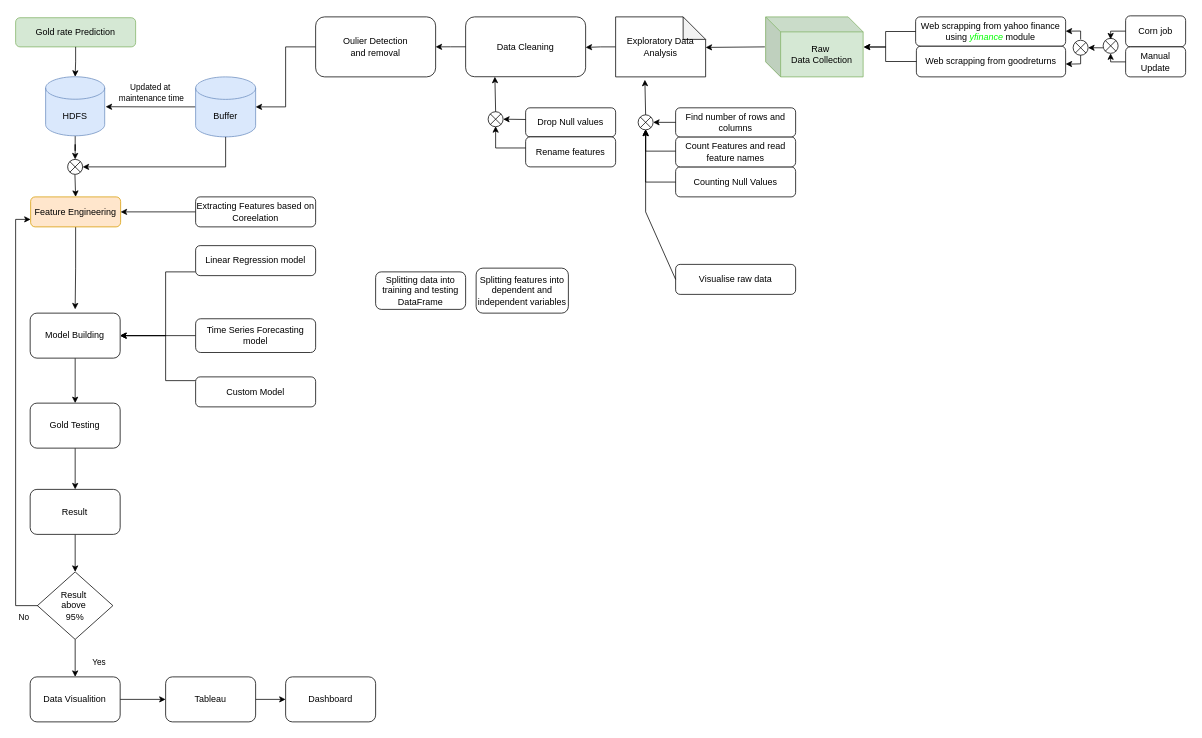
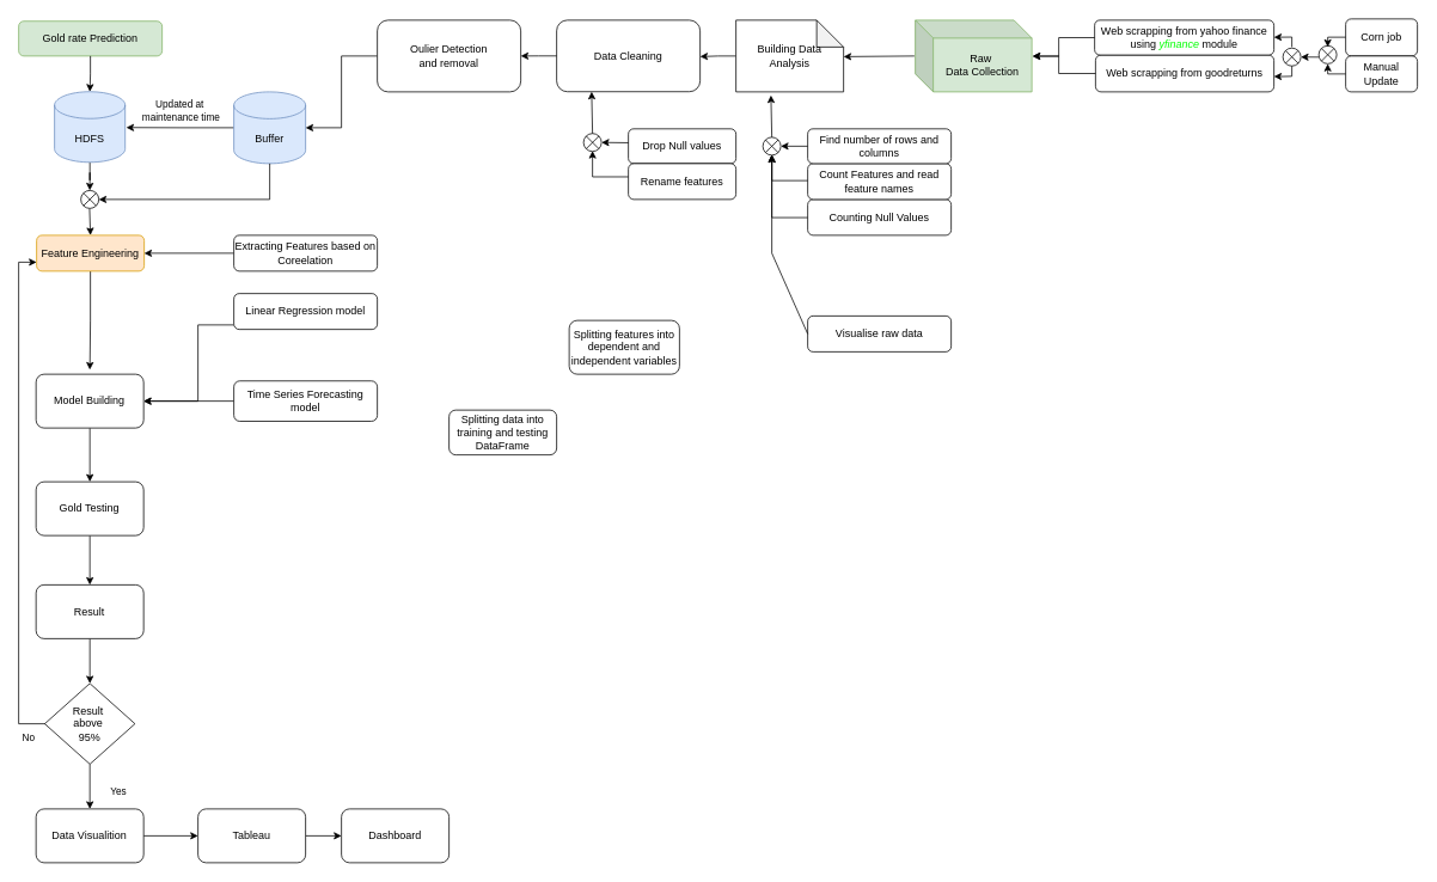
  <mxCell id="0" />
  <mxCell id="1" parent="0" />
  <mxCell id="2" value="Gold rate Prediction" style="rounded=1;whiteSpace=wrap;html=1;fontSize=12;glass=0;strokeWidth=1;shadow=0;fillColor=#d5e8d4;strokeColor=#82b366;" parent="1" vertex="1"><mxGeometry x="20" y="23.13" width="160" height="38.87" as="geometry" /></mxCell>
  <mxCell id="3" value="Web scrapping from&amp;nbsp;goodreturns" style="rounded=1;whiteSpace=wrap;html=1;fontSize=12;glass=0;strokeWidth=1;shadow=0;" parent="1" vertex="1"><mxGeometry x="1221" y="60.88" width="199" height="41.12" as="geometry" /></mxCell>
  <mxCell id="4" value="Web scrapping from yahoo finance using &lt;i&gt;&lt;font color=&quot;#00ff00&quot;&gt;yfinance&lt;/font&gt;&lt;/i&gt; module" style="rounded=1;whiteSpace=wrap;html=1;fontSize=12;glass=0;strokeWidth=1;shadow=0;" parent="1" vertex="1"><mxGeometry x="1220" y="22" width="200" height="38.88" as="geometry" /></mxCell>
  <mxCell id="5" value="Raw&amp;nbsp;&lt;div&gt;Data Collection&lt;/div&gt;" style="shape=cube;whiteSpace=wrap;html=1;boundedLbl=1;backgroundOutline=1;darkOpacity=0.05;darkOpacity2=0.1;fillColor=#d5e8d4;strokeColor=#82b366;" parent="1" vertex="1"><mxGeometry x="1020" y="22" width="130" height="80" as="geometry" /></mxCell>
  <mxCell id="6" style="edgeStyle=orthogonalEdgeStyle;rounded=0;orthogonalLoop=1;jettySize=auto;html=1;entryX=1;entryY=0.51;entryDx=0;entryDy=0;entryPerimeter=0;" parent="1" source="7" target="10" edge="1"><mxGeometry relative="1" as="geometry"><mxPoint x="660" y="265.75" as="targetPoint" /></mxGeometry></mxCell>
- <mxCell id="7" value="Exploratory Data Analysis" style="shape=note;whiteSpace=wrap;html=1;backgroundOutline=1;darkOpacity=0.05;" parent="1" vertex="1"><mxGeometry x="820" y="22" width="120" height="80" as="geometry" /></mxCell>
+ <mxCell id="7" value="Building Data Analysis" style="shape=note;whiteSpace=wrap;html=1;backgroundOutline=1;darkOpacity=0.05;" parent="1" vertex="1"><mxGeometry x="820" y="22" width="120" height="80" as="geometry" /></mxCell>
  <mxCell id="8" style="edgeStyle=orthogonalEdgeStyle;rounded=0;orthogonalLoop=1;jettySize=auto;html=1;entryX=0.5;entryY=0;entryDx=0;entryDy=0;entryPerimeter=0;" parent="1" source="9" target="76" edge="1"><mxGeometry relative="1" as="geometry"><mxPoint x="97.035" y="202" as="targetPoint" /></mxGeometry></mxCell>
  <mxCell id="9" value="HDFS" style="shape=cylinder3;whiteSpace=wrap;html=1;boundedLbl=1;backgroundOutline=1;size=15;fillColor=#dae8fc;strokeColor=#6c8ebf;" parent="1" vertex="1"><mxGeometry x="60" y="101.81" width="78.75" height="78.75" as="geometry" /></mxCell>
  <mxCell id="10" value="Data Cleaning" style="rounded=1;whiteSpace=wrap;html=1;" parent="1" vertex="1"><mxGeometry x="620" y="22" width="160" height="79.81" as="geometry" /></mxCell>
  <mxCell id="11" style="edgeStyle=orthogonalEdgeStyle;rounded=0;orthogonalLoop=1;jettySize=auto;html=1;" parent="1" source="12" edge="1"><mxGeometry relative="1" as="geometry"><mxPoint x="99.38" y="412" as="targetPoint" /></mxGeometry></mxCell>
  <mxCell id="12" value="Feature Engineering" style="rounded=1;whiteSpace=wrap;html=1;fillColor=#ffe6cc;strokeColor=#d79b00;" parent="1" vertex="1"><mxGeometry x="40" y="262" width="120" height="40" as="geometry" /></mxCell>
  <mxCell id="13" style="edgeStyle=orthogonalEdgeStyle;rounded=0;orthogonalLoop=1;jettySize=auto;html=1;entryX=0.5;entryY=0;entryDx=0;entryDy=0;" parent="1" source="14" target="22" edge="1"><mxGeometry relative="1" as="geometry" /></mxCell>
  <mxCell id="14" value="Model Building" style="rounded=1;whiteSpace=wrap;html=1;" parent="1" vertex="1"><mxGeometry x="39.38" y="417" width="120" height="60" as="geometry" /></mxCell>
  <mxCell id="15" style="edgeStyle=orthogonalEdgeStyle;rounded=0;orthogonalLoop=1;jettySize=auto;html=1;entryX=1;entryY=0.5;entryDx=0;entryDy=0;" parent="1" source="16" target="14" edge="1"><mxGeometry relative="1" as="geometry"><Array as="points"><mxPoint x="220" y="362" /><mxPoint x="220" y="447" /></Array></mxGeometry></mxCell>
  <mxCell id="16" value="Linear Regression model" style="rounded=1;whiteSpace=wrap;html=1;" parent="1" vertex="1"><mxGeometry x="260" y="327" width="160" height="40" as="geometry" /></mxCell>
  <mxCell id="17" style="edgeStyle=orthogonalEdgeStyle;rounded=0;orthogonalLoop=1;jettySize=auto;html=1;entryX=1;entryY=0.5;entryDx=0;entryDy=0;" parent="1" source="18" target="14" edge="1"><mxGeometry relative="1" as="geometry" /></mxCell>
  <mxCell id="18" value="Time Series F&lt;span style=&quot;background-color: initial;&quot;&gt;orecasting model&lt;/span&gt;" style="rounded=1;whiteSpace=wrap;html=1;" parent="1" vertex="1"><mxGeometry x="260" y="424.5" width="160" height="45" as="geometry" /></mxCell>
- <mxCell id="19" style="edgeStyle=orthogonalEdgeStyle;rounded=0;orthogonalLoop=1;jettySize=auto;html=1;entryX=1;entryY=0.5;entryDx=0;entryDy=0;" parent="1" source="20" target="14" edge="1"><mxGeometry relative="1" as="geometry"><Array as="points"><mxPoint x="220" y="507" /><mxPoint x="220" y="447" /></Array></mxGeometry></mxCell>
- <mxCell id="20" value="Custom Model" style="rounded=1;whiteSpace=wrap;html=1;" parent="1" vertex="1"><mxGeometry x="260" y="502" width="160" height="40" as="geometry" /></mxCell>
  <mxCell id="21" style="edgeStyle=orthogonalEdgeStyle;rounded=0;orthogonalLoop=1;jettySize=auto;html=1;entryX=0.5;entryY=0;entryDx=0;entryDy=0;" parent="1" source="22" target="24" edge="1"><mxGeometry relative="1" as="geometry" /></mxCell>
  <mxCell id="22" value="Gold Testing" style="rounded=1;whiteSpace=wrap;html=1;" parent="1" vertex="1"><mxGeometry x="39.38" y="537" width="120" height="60" as="geometry" /></mxCell>
  <mxCell id="23" style="edgeStyle=orthogonalEdgeStyle;rounded=0;orthogonalLoop=1;jettySize=auto;html=1;entryX=0.5;entryY=0;entryDx=0;entryDy=0;" parent="1" source="24" target="28" edge="1"><mxGeometry relative="1" as="geometry" /></mxCell>
  <mxCell id="24" value="Result" style="rounded=1;whiteSpace=wrap;html=1;" parent="1" vertex="1"><mxGeometry x="39.38" y="652" width="120" height="60" as="geometry" /></mxCell>
  <mxCell id="25" style="edgeStyle=orthogonalEdgeStyle;rounded=0;orthogonalLoop=1;jettySize=auto;html=1;entryX=0.5;entryY=0;entryDx=0;entryDy=0;" parent="1" source="28" target="30" edge="1"><mxGeometry relative="1" as="geometry" /></mxCell>
  <mxCell id="26" value="No" style="edgeLabel;html=1;align=center;verticalAlign=middle;resizable=0;points=[];" parent="25" vertex="1" connectable="0"><mxGeometry x="-0.096" y="-1" relative="1" as="geometry"><mxPoint x="-68" y="-53" as="offset" /></mxGeometry></mxCell>
  <mxCell id="27" style="edgeStyle=orthogonalEdgeStyle;rounded=0;orthogonalLoop=1;jettySize=auto;html=1;" parent="1" edge="1"><mxGeometry relative="1" as="geometry"><Array as="points"><mxPoint x="20" y="807" /><mxPoint x="20" y="292" /></Array><mxPoint x="59.07" y="807" as="sourcePoint" /><mxPoint x="40" y="292" as="targetPoint" /></mxGeometry></mxCell>
  <mxCell id="28" value="Result&amp;nbsp;&lt;div&gt;above&amp;nbsp;&lt;/div&gt;&lt;div&gt;95%&lt;/div&gt;" style="rhombus;whiteSpace=wrap;html=1;" parent="1" vertex="1"><mxGeometry x="49.07" y="762" width="100.62" height="90" as="geometry" /></mxCell>
  <mxCell id="29" style="edgeStyle=orthogonalEdgeStyle;rounded=0;orthogonalLoop=1;jettySize=auto;html=1;exitX=1;exitY=0.5;exitDx=0;exitDy=0;entryX=0;entryY=0.5;entryDx=0;entryDy=0;" edge="1" parent="1" source="30" target="33"><mxGeometry relative="1" as="geometry" /></mxCell>
  <mxCell id="30" value="Data Visualition" style="rounded=1;whiteSpace=wrap;html=1;" parent="1" vertex="1"><mxGeometry x="39.38" y="902" width="120" height="60" as="geometry" /></mxCell>
  <mxCell id="31" value="Dashboard" style="rounded=1;whiteSpace=wrap;html=1;" parent="1" vertex="1"><mxGeometry x="380" y="902" width="120" height="60" as="geometry" /></mxCell>
  <mxCell id="32" style="edgeStyle=orthogonalEdgeStyle;rounded=0;orthogonalLoop=1;jettySize=auto;html=1;exitX=1;exitY=0.5;exitDx=0;exitDy=0;" edge="1" parent="1" source="33" target="31"><mxGeometry relative="1" as="geometry" /></mxCell>
  <mxCell id="33" value="Tableau" style="rounded=1;whiteSpace=wrap;html=1;" parent="1" vertex="1"><mxGeometry x="220" y="902" width="120" height="60" as="geometry" /></mxCell>
  <mxCell id="34" style="edgeStyle=orthogonalEdgeStyle;rounded=0;orthogonalLoop=1;jettySize=auto;html=1;entryX=1;entryY=0.5;entryDx=0;entryDy=0;entryPerimeter=0;" parent="1" source="73" target="51" edge="1"><mxGeometry relative="1" as="geometry" /></mxCell>
  <mxCell id="35" style="edgeStyle=orthogonalEdgeStyle;rounded=0;orthogonalLoop=1;jettySize=auto;html=1;entryX=0.5;entryY=0;entryDx=0;entryDy=0;entryPerimeter=0;" parent="1" source="2" target="9" edge="1"><mxGeometry relative="1" as="geometry"><mxPoint x="190" y="112" as="targetPoint" /></mxGeometry></mxCell>
  <mxCell id="36" style="edgeStyle=orthogonalEdgeStyle;rounded=0;orthogonalLoop=1;jettySize=auto;html=1;" parent="1" source="37" target="12" edge="1"><mxGeometry relative="1" as="geometry" /></mxCell>
  <mxCell id="37" value="Extracting Features based on Coreelation" style="rounded=1;whiteSpace=wrap;html=1;" parent="1" vertex="1"><mxGeometry x="260" y="262" width="160" height="40" as="geometry" /></mxCell>
  <mxCell id="38" style="edgeStyle=orthogonalEdgeStyle;rounded=0;orthogonalLoop=1;jettySize=auto;html=1;entryX=1.005;entryY=0.504;entryDx=0;entryDy=0;entryPerimeter=0;" parent="1" source="4" target="5" edge="1"><mxGeometry relative="1" as="geometry"><Array as="points"><mxPoint x="1180" y="41" /><mxPoint x="1180" y="62" /></Array></mxGeometry></mxCell>
  <mxCell id="39" style="edgeStyle=orthogonalEdgeStyle;rounded=0;orthogonalLoop=1;jettySize=auto;html=1;entryX=1.008;entryY=0.5;entryDx=0;entryDy=0;entryPerimeter=0;" parent="1" source="3" target="5" edge="1"><mxGeometry relative="1" as="geometry"><mxPoint x="1150" y="68" as="targetPoint" /><Array as="points"><mxPoint x="1180" y="81" /><mxPoint x="1180" y="62" /></Array></mxGeometry></mxCell>
  <mxCell id="40" value="Counting Null Values" style="rounded=1;whiteSpace=wrap;html=1;fontSize=12;glass=0;strokeWidth=1;shadow=0;" parent="1" vertex="1"><mxGeometry x="900" y="222" width="160" height="40" as="geometry" /></mxCell>
  <mxCell id="41" value="Count Features and read feature names" style="rounded=1;whiteSpace=wrap;html=1;fontSize=12;glass=0;strokeWidth=1;shadow=0;" parent="1" vertex="1"><mxGeometry x="900" y="182" width="160" height="40" as="geometry" /></mxCell>
  <mxCell id="42" value="Find number of rows and columns" style="rounded=1;whiteSpace=wrap;html=1;fontSize=12;glass=0;strokeWidth=1;shadow=0;" parent="1" vertex="1"><mxGeometry x="900" y="143.25" width="160" height="38.75" as="geometry" /></mxCell>
  <mxCell id="43" value="Visualise raw data" style="rounded=1;whiteSpace=wrap;html=1;fontSize=12;glass=0;strokeWidth=1;shadow=0;" parent="1" vertex="1"><mxGeometry x="900" y="352" width="160" height="40" as="geometry" /></mxCell>
  <mxCell id="44" value="Drop Null values" style="rounded=1;whiteSpace=wrap;html=1;" parent="1" vertex="1"><mxGeometry x="700" y="143.26" width="120" height="38.74" as="geometry" /></mxCell>
  <mxCell id="45" value="Rename features" style="rounded=1;whiteSpace=wrap;html=1;" parent="1" vertex="1"><mxGeometry x="700" y="182" width="120" height="40" as="geometry" /></mxCell>
  <mxCell id="46" value="Yes" style="edgeLabel;html=1;align=center;verticalAlign=middle;resizable=0;points=[];" parent="1" vertex="1" connectable="0"><mxGeometry x="130.38" y="881.8" as="geometry" /></mxCell>
  <mxCell id="47" value="Splitting features into dependent and independent variables" style="rounded=1;whiteSpace=wrap;html=1;" parent="1" vertex="1"><mxGeometry x="634" y="357" width="123" height="60" as="geometry" /></mxCell>
- <mxCell id="48" value="Splitting data into training and testing DataFrame" style="rounded=1;whiteSpace=wrap;html=1;" parent="1" vertex="1"><mxGeometry x="500" y="362" width="120" height="50" as="geometry" /></mxCell>
+ <mxCell id="48" value="Splitting data into training and testing DataFrame" style="rounded=1;whiteSpace=wrap;html=1;" parent="1" vertex="1"><mxGeometry x="500" y="457" width="120" height="50" as="geometry" /></mxCell>
  <mxCell id="49" style="edgeStyle=orthogonalEdgeStyle;rounded=0;orthogonalLoop=1;jettySize=auto;html=1;" edge="1" parent="1" source="51"><mxGeometry relative="1" as="geometry"><mxPoint x="140" y="141.81" as="targetPoint" /></mxGeometry></mxCell>
  <mxCell id="50" value="Updated at&amp;nbsp;&lt;div&gt;maintenance time&lt;/div&gt;" style="edgeLabel;html=1;align=center;verticalAlign=middle;resizable=0;points=[];" vertex="1" connectable="0" parent="49"><mxGeometry x="0.062" y="2" relative="1" as="geometry"><mxPoint x="4" y="-22" as="offset" /></mxGeometry></mxCell>
  <mxCell id="51" value="&lt;div&gt;&lt;span style=&quot;background-color: initial;&quot;&gt;Buffer&lt;/span&gt;&lt;br&gt;&lt;/div&gt;" style="shape=cylinder3;whiteSpace=wrap;html=1;boundedLbl=1;backgroundOutline=1;size=15;fillColor=#dae8fc;strokeColor=#6c8ebf;" vertex="1" parent="1"><mxGeometry x="260" y="102" width="80" height="80" as="geometry" /></mxCell>
  <mxCell id="52" value="" style="endArrow=classic;html=1;rounded=0;exitX=0.5;exitY=1;exitDx=0;exitDy=0;exitPerimeter=0;entryX=1;entryY=0.5;entryDx=0;entryDy=0;entryPerimeter=0;" edge="1" parent="1" source="51" target="76"><mxGeometry width="50" height="50" relative="1" as="geometry"><mxPoint x="189.07" y="340.75" as="sourcePoint" /><mxPoint x="110" y="212" as="targetPoint" /><Array as="points"><mxPoint x="300" y="222" /></Array></mxGeometry></mxCell>
  <mxCell id="53" value="" style="endArrow=classic;html=1;rounded=0;" edge="1" parent="1"><mxGeometry width="50" height="50" relative="1" as="geometry"><mxPoint x="99.07" y="232" as="sourcePoint" /><mxPoint x="100" y="262" as="targetPoint" /></mxGeometry></mxCell>
  <mxCell id="54" value="Corn job" style="rounded=1;whiteSpace=wrap;html=1;" vertex="1" parent="1"><mxGeometry x="1500" y="20.63" width="80" height="41.37" as="geometry" /></mxCell>
  <mxCell id="55" value="Manual Update" style="rounded=1;whiteSpace=wrap;html=1;" vertex="1" parent="1"><mxGeometry x="1500" y="62" width="80" height="40" as="geometry" /></mxCell>
  <mxCell id="56" value="" style="verticalLabelPosition=bottom;verticalAlign=top;html=1;shape=mxgraph.flowchart.or;" vertex="1" parent="1"><mxGeometry x="1470" y="50.63" width="20" height="20" as="geometry" /></mxCell>
  <mxCell id="57" value="" style="verticalLabelPosition=bottom;verticalAlign=top;html=1;shape=mxgraph.flowchart.or;" vertex="1" parent="1"><mxGeometry x="1430" y="53.13" width="20" height="20" as="geometry" /></mxCell>
  <mxCell id="58" value="" style="endArrow=classic;html=1;rounded=0;entryX=1;entryY=0.5;entryDx=0;entryDy=0;entryPerimeter=0;exitX=-0.008;exitY=0.631;exitDx=0;exitDy=0;exitPerimeter=0;" edge="1" parent="1" source="56" target="57"><mxGeometry width="50" height="50" relative="1" as="geometry"><mxPoint x="1460" y="121.88" as="sourcePoint" /><mxPoint x="1510" y="71.88" as="targetPoint" /></mxGeometry></mxCell>
  <mxCell id="59" value="" style="endArrow=classic;html=1;rounded=0;entryX=1;entryY=0.5;entryDx=0;entryDy=0;entryPerimeter=0;" edge="1" parent="1"><mxGeometry width="50" height="50" relative="1" as="geometry"><mxPoint x="1440" y="52" as="sourcePoint" /><mxPoint x="1420" y="41.05" as="targetPoint" /><Array as="points"><mxPoint x="1440" y="40.88" /></Array></mxGeometry></mxCell>
  <mxCell id="60" value="" style="endArrow=classic;html=1;rounded=0;entryX=1;entryY=0.5;entryDx=0;entryDy=0;entryPerimeter=0;exitX=0.5;exitY=1;exitDx=0;exitDy=0;exitPerimeter=0;" edge="1" parent="1" source="57"><mxGeometry width="50" height="50" relative="1" as="geometry"><mxPoint x="1440" y="104.63" as="sourcePoint" /><mxPoint x="1420" y="84.8" as="targetPoint" /><Array as="points"><mxPoint x="1440" y="84.63" /><mxPoint x="1430" y="84.88" /></Array></mxGeometry></mxCell>
  <mxCell id="61" value="" style="endArrow=classic;html=1;rounded=0;entryX=1;entryY=0.509;entryDx=0;entryDy=0;entryPerimeter=0;" edge="1" parent="1" target="7"><mxGeometry width="50" height="50" relative="1" as="geometry"><mxPoint x="1019" y="62" as="sourcePoint" /><mxPoint x="800" y="222" as="targetPoint" /></mxGeometry></mxCell>
  <mxCell id="62" value="" style="verticalLabelPosition=bottom;verticalAlign=top;html=1;shape=mxgraph.flowchart.or;" vertex="1" parent="1"><mxGeometry x="850" y="152.63" width="20" height="20" as="geometry" /></mxCell>
  <mxCell id="63" value="" style="endArrow=classic;html=1;rounded=0;entryX=0.325;entryY=1.048;entryDx=0;entryDy=0;entryPerimeter=0;exitX=0.5;exitY=0;exitDx=0;exitDy=0;exitPerimeter=0;" edge="1" parent="1" source="62" target="7"><mxGeometry width="50" height="50" relative="1" as="geometry"><mxPoint x="910" y="272" as="sourcePoint" /><mxPoint x="960" y="222" as="targetPoint" /></mxGeometry></mxCell>
  <mxCell id="64" value="" style="endArrow=classic;html=1;rounded=0;entryX=1;entryY=0.5;entryDx=0;entryDy=0;entryPerimeter=0;exitX=0;exitY=0.5;exitDx=0;exitDy=0;" edge="1" parent="1" source="42" target="62"><mxGeometry width="50" height="50" relative="1" as="geometry"><mxPoint x="910" y="272" as="sourcePoint" /><mxPoint x="960" y="222" as="targetPoint" /></mxGeometry></mxCell>
  <mxCell id="65" value="" style="endArrow=classic;html=1;rounded=0;entryX=0.5;entryY=1;entryDx=0;entryDy=0;entryPerimeter=0;exitX=0;exitY=0.5;exitDx=0;exitDy=0;" edge="1" parent="1" source="43" target="62"><mxGeometry width="50" height="50" relative="1" as="geometry"><mxPoint x="910" y="272" as="sourcePoint" /><mxPoint x="960" y="222" as="targetPoint" /><Array as="points"><mxPoint x="860" y="282" /></Array></mxGeometry></mxCell>
  <mxCell id="66" value="" style="endArrow=classic;html=1;rounded=0;exitX=0;exitY=0.5;exitDx=0;exitDy=0;" edge="1" parent="1"><mxGeometry width="50" height="50" relative="1" as="geometry"><mxPoint x="900" y="242.25" as="sourcePoint" /><mxPoint x="860" y="172" as="targetPoint" /><Array as="points"><mxPoint x="860" y="242.25" /></Array></mxGeometry></mxCell>
  <mxCell id="67" value="" style="endArrow=classic;html=1;rounded=0;exitX=0;exitY=0.5;exitDx=0;exitDy=0;" edge="1" parent="1"><mxGeometry width="50" height="50" relative="1" as="geometry"><mxPoint x="900" y="201" as="sourcePoint" /><mxPoint x="860" y="172" as="targetPoint" /><Array as="points"><mxPoint x="860" y="201" /></Array></mxGeometry></mxCell>
  <mxCell id="68" value="" style="verticalLabelPosition=bottom;verticalAlign=top;html=1;shape=mxgraph.flowchart.or;" vertex="1" parent="1"><mxGeometry x="650" y="148.44" width="20" height="20" as="geometry" /></mxCell>
  <mxCell id="69" value="" style="endArrow=classic;html=1;rounded=0;entryX=0.325;entryY=1.048;entryDx=0;entryDy=0;entryPerimeter=0;exitX=0.5;exitY=0;exitDx=0;exitDy=0;exitPerimeter=0;" edge="1" parent="1" source="68"><mxGeometry width="50" height="50" relative="1" as="geometry"><mxPoint x="710" y="267.81" as="sourcePoint" /><mxPoint x="659" y="101.81" as="targetPoint" /></mxGeometry></mxCell>
  <mxCell id="70" value="" style="endArrow=classic;html=1;rounded=0;entryX=1;entryY=0.5;entryDx=0;entryDy=0;entryPerimeter=0;exitX=0;exitY=0.5;exitDx=0;exitDy=0;" edge="1" parent="1" target="68"><mxGeometry width="50" height="50" relative="1" as="geometry"><mxPoint x="700" y="158.81" as="sourcePoint" /><mxPoint x="760" y="217.81" as="targetPoint" /></mxGeometry></mxCell>
  <mxCell id="71" value="" style="endArrow=classic;html=1;rounded=0;exitX=0;exitY=0.5;exitDx=0;exitDy=0;" edge="1" parent="1"><mxGeometry width="50" height="50" relative="1" as="geometry"><mxPoint x="700" y="196.81" as="sourcePoint" /><mxPoint x="660" y="167.81" as="targetPoint" /><Array as="points"><mxPoint x="660" y="196.81" /></Array></mxGeometry></mxCell>
  <mxCell id="72" value="" style="edgeStyle=orthogonalEdgeStyle;rounded=0;orthogonalLoop=1;jettySize=auto;html=1;entryX=1;entryY=0.5;entryDx=0;entryDy=0;entryPerimeter=0;" edge="1" parent="1" source="10" target="73"><mxGeometry relative="1" as="geometry"><mxPoint x="620" y="63" as="sourcePoint" /><mxPoint x="300" y="183" as="targetPoint" /></mxGeometry></mxCell>
  <mxCell id="73" value="Oulier Detection&lt;div&gt;and removal&lt;/div&gt;" style="rounded=1;whiteSpace=wrap;html=1;" vertex="1" parent="1"><mxGeometry x="420" y="22" width="160" height="80" as="geometry" /></mxCell>
  <mxCell id="74" value="" style="endArrow=classic;html=1;rounded=0;exitX=0;exitY=0.5;exitDx=0;exitDy=0;entryX=0.5;entryY=1;entryDx=0;entryDy=0;entryPerimeter=0;" edge="1" parent="1" source="55" target="56"><mxGeometry width="50" height="50" relative="1" as="geometry"><mxPoint x="1500" y="80.67" as="sourcePoint" /><mxPoint x="1480" y="72" as="targetPoint" /><Array as="points"><mxPoint x="1480" y="82" /></Array></mxGeometry></mxCell>
  <mxCell id="75" value="" style="endArrow=classic;html=1;rounded=0;exitX=0;exitY=0.5;exitDx=0;exitDy=0;" edge="1" parent="1"><mxGeometry width="50" height="50" relative="1" as="geometry"><mxPoint x="1500" y="41.01" as="sourcePoint" /><mxPoint x="1480" y="52" as="targetPoint" /><Array as="points"><mxPoint x="1480" y="41.01" /></Array></mxGeometry></mxCell>
  <mxCell id="76" value="" style="verticalLabelPosition=bottom;verticalAlign=top;html=1;shape=mxgraph.flowchart.or;" vertex="1" parent="1"><mxGeometry x="89.37" y="212" width="20" height="20" as="geometry" /></mxCell>
